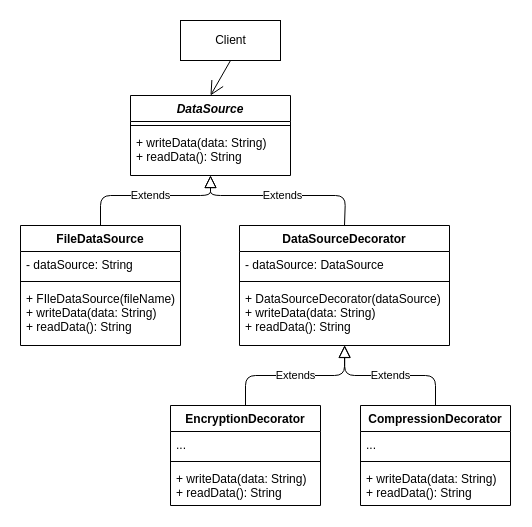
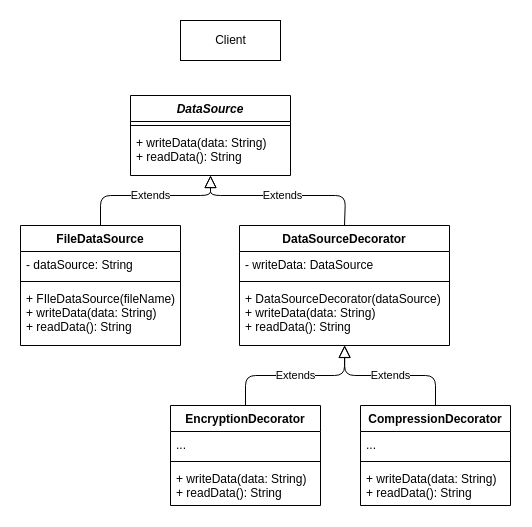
  <mxCell id="0" />
  <mxCell id="1" parent="0" />
  <mxCell id="2" value="DataSource" style="swimlane;fontStyle=3;align=center;verticalAlign=top;childLayout=stackLayout;horizontal=1;startSize=26;horizontalStack=0;resizeParent=1;resizeParentMax=0;resizeLast=0;collapsible=1;marginBottom=0;" vertex="1" parent="1"><mxGeometry x="130" y="95" width="160" height="80" as="geometry" /></mxCell>
  <mxCell id="3" value="" style="line;strokeWidth=1;fillColor=none;align=left;verticalAlign=middle;spacingTop=-1;spacingLeft=3;spacingRight=3;rotatable=0;labelPosition=right;points=[];portConstraint=eastwest;" vertex="1" parent="2"><mxGeometry y="26" width="160" height="8" as="geometry" /></mxCell>
  <mxCell id="4" value="+ writeData(data: String)&#10;+ readData(): String" style="text;strokeColor=none;fillColor=none;align=left;verticalAlign=top;spacingLeft=4;spacingRight=4;overflow=hidden;rotatable=0;points=[[0,0.5],[1,0.5]];portConstraint=eastwest;" vertex="1" parent="2"><mxGeometry y="34" width="160" height="46" as="geometry" /></mxCell>
  <mxCell id="5" value="FileDataSource" style="swimlane;fontStyle=1;align=center;verticalAlign=top;childLayout=stackLayout;horizontal=1;startSize=26;horizontalStack=0;resizeParent=1;resizeParentMax=0;resizeLast=0;collapsible=1;marginBottom=0;" vertex="1" parent="1"><mxGeometry x="20" y="225" width="160" height="120" as="geometry" /></mxCell>
  <mxCell id="6" value="- dataSource: String" style="text;strokeColor=none;fillColor=none;align=left;verticalAlign=top;spacingLeft=4;spacingRight=4;overflow=hidden;rotatable=0;points=[[0,0.5],[1,0.5]];portConstraint=eastwest;" vertex="1" parent="5"><mxGeometry y="26" width="160" height="26" as="geometry" /></mxCell>
  <mxCell id="7" value="" style="line;strokeWidth=1;fillColor=none;align=left;verticalAlign=middle;spacingTop=-1;spacingLeft=3;spacingRight=3;rotatable=0;labelPosition=right;points=[];portConstraint=eastwest;" vertex="1" parent="5"><mxGeometry y="52" width="160" height="8" as="geometry" /></mxCell>
  <mxCell id="8" value="+ FIleDataSource(fileName)&#10;+ writeData(data: String)&#10;+ readData(): String" style="text;strokeColor=none;fillColor=none;align=left;verticalAlign=top;spacingLeft=4;spacingRight=4;overflow=hidden;rotatable=0;points=[[0,0.5],[1,0.5]];portConstraint=eastwest;" vertex="1" parent="5"><mxGeometry y="60" width="160" height="60" as="geometry" /></mxCell>
  <mxCell id="9" value="DataSourceDecorator" style="swimlane;fontStyle=1;align=center;verticalAlign=top;childLayout=stackLayout;horizontal=1;startSize=26;horizontalStack=0;resizeParent=1;resizeParentMax=0;resizeLast=0;collapsible=1;marginBottom=0;" vertex="1" parent="1"><mxGeometry x="239" y="225" width="210" height="120" as="geometry" /></mxCell>
- <mxCell id="10" value="- dataSource: DataSource" style="text;strokeColor=none;fillColor=none;align=left;verticalAlign=top;spacingLeft=4;spacingRight=4;overflow=hidden;rotatable=0;points=[[0,0.5],[1,0.5]];portConstraint=eastwest;" vertex="1" parent="9"><mxGeometry y="26" width="210" height="26" as="geometry" /></mxCell>
+ <mxCell id="10" value="- writeData: DataSource" style="text;strokeColor=none;fillColor=none;align=left;verticalAlign=top;spacingLeft=4;spacingRight=4;overflow=hidden;rotatable=0;points=[[0,0.5],[1,0.5]];portConstraint=eastwest;" vertex="1" parent="9"><mxGeometry y="26" width="210" height="26" as="geometry" /></mxCell>
  <mxCell id="11" value="" style="line;strokeWidth=1;fillColor=none;align=left;verticalAlign=middle;spacingTop=-1;spacingLeft=3;spacingRight=3;rotatable=0;labelPosition=right;points=[];portConstraint=eastwest;" vertex="1" parent="9"><mxGeometry y="52" width="210" height="8" as="geometry" /></mxCell>
  <mxCell id="12" value="+ DataSourceDecorator(dataSource)&#10;+ writeData(data: String)&#10;+ readData(): String" style="text;strokeColor=none;fillColor=none;align=left;verticalAlign=top;spacingLeft=4;spacingRight=4;overflow=hidden;rotatable=0;points=[[0,0.5],[1,0.5]];portConstraint=eastwest;" vertex="1" parent="9"><mxGeometry y="60" width="210" height="60" as="geometry" /></mxCell>
  <mxCell id="13" value="Extends" style="endArrow=block;endSize=10;endFill=0;html=1;exitX=0.5;exitY=0;exitDx=0;exitDy=0;entryX=0.5;entryY=1;entryDx=0;entryDy=0;entryPerimeter=0;" edge="1" parent="1" source="5" target="4"><mxGeometry width="160" relative="1" as="geometry"><mxPoint x="130" y="275" as="sourcePoint" /><mxPoint x="210" y="175" as="targetPoint" /><Array as="points"><mxPoint x="100" y="195" /><mxPoint x="210" y="195" /></Array></mxGeometry></mxCell>
  <mxCell id="14" value="Extends" style="endArrow=block;endSize=10;endFill=0;html=1;exitX=0.5;exitY=0;exitDx=0;exitDy=0;" edge="1" parent="1" source="9"><mxGeometry width="160" relative="1" as="geometry"><mxPoint x="200" y="225" as="sourcePoint" /><mxPoint x="210" y="175" as="targetPoint" /><Array as="points"><mxPoint x="345" y="195" /><mxPoint x="210" y="195" /></Array></mxGeometry></mxCell>
  <mxCell id="15" value="EncryptionDecorator" style="swimlane;fontStyle=1;align=center;verticalAlign=top;childLayout=stackLayout;horizontal=1;startSize=26;horizontalStack=0;resizeParent=1;resizeParentMax=0;resizeLast=0;collapsible=1;marginBottom=0;" vertex="1" parent="1"><mxGeometry x="170" y="405" width="150" height="100" as="geometry" /></mxCell>
  <mxCell id="16" value="..." style="text;strokeColor=none;fillColor=none;align=left;verticalAlign=top;spacingLeft=4;spacingRight=4;overflow=hidden;rotatable=0;points=[[0,0.5],[1,0.5]];portConstraint=eastwest;" vertex="1" parent="15"><mxGeometry y="26" width="150" height="26" as="geometry" /></mxCell>
  <mxCell id="17" value="" style="line;strokeWidth=1;fillColor=none;align=left;verticalAlign=middle;spacingTop=-1;spacingLeft=3;spacingRight=3;rotatable=0;labelPosition=right;points=[];portConstraint=eastwest;" vertex="1" parent="15"><mxGeometry y="52" width="150" height="8" as="geometry" /></mxCell>
  <mxCell id="18" value="+ writeData(data: String)&#10;+ readData(): String" style="text;strokeColor=none;fillColor=none;align=left;verticalAlign=top;spacingLeft=4;spacingRight=4;overflow=hidden;rotatable=0;points=[[0,0.5],[1,0.5]];portConstraint=eastwest;" vertex="1" parent="15"><mxGeometry y="60" width="150" height="40" as="geometry" /></mxCell>
  <mxCell id="19" value="CompressionDecorator" style="swimlane;fontStyle=1;align=center;verticalAlign=top;childLayout=stackLayout;horizontal=1;startSize=26;horizontalStack=0;resizeParent=1;resizeParentMax=0;resizeLast=0;collapsible=1;marginBottom=0;" vertex="1" parent="1"><mxGeometry x="360" y="405" width="150" height="100" as="geometry" /></mxCell>
  <mxCell id="20" value="..." style="text;strokeColor=none;fillColor=none;align=left;verticalAlign=top;spacingLeft=4;spacingRight=4;overflow=hidden;rotatable=0;points=[[0,0.5],[1,0.5]];portConstraint=eastwest;" vertex="1" parent="19"><mxGeometry y="26" width="150" height="26" as="geometry" /></mxCell>
  <mxCell id="21" value="" style="line;strokeWidth=1;fillColor=none;align=left;verticalAlign=middle;spacingTop=-1;spacingLeft=3;spacingRight=3;rotatable=0;labelPosition=right;points=[];portConstraint=eastwest;" vertex="1" parent="19"><mxGeometry y="52" width="150" height="8" as="geometry" /></mxCell>
  <mxCell id="22" value="+ writeData(data: String)&#10;+ readData(): String" style="text;strokeColor=none;fillColor=none;align=left;verticalAlign=top;spacingLeft=4;spacingRight=4;overflow=hidden;rotatable=0;points=[[0,0.5],[1,0.5]];portConstraint=eastwest;" vertex="1" parent="19"><mxGeometry y="60" width="150" height="40" as="geometry" /></mxCell>
  <mxCell id="23" value="Extends" style="endArrow=block;endSize=10;endFill=0;html=1;edgeStyle=orthogonalEdgeStyle;entryX=0.5;entryY=1;entryDx=0;entryDy=0;entryPerimeter=0;exitX=0.5;exitY=0;exitDx=0;exitDy=0;" edge="1" parent="1" source="15" target="12"><mxGeometry width="160" relative="1" as="geometry"><mxPoint x="160" y="405" as="sourcePoint" /><mxPoint x="320" y="405" as="targetPoint" /></mxGeometry></mxCell>
  <mxCell id="24" value="Extends" style="endArrow=block;endSize=10;endFill=0;html=1;exitX=0.5;exitY=0;exitDx=0;exitDy=0;edgeStyle=orthogonalEdgeStyle;entryX=0.501;entryY=0.997;entryDx=0;entryDy=0;entryPerimeter=0;" edge="1" parent="1" source="19" target="12"><mxGeometry width="160" relative="1" as="geometry"><mxPoint x="160" y="405" as="sourcePoint" /><mxPoint x="344" y="346" as="targetPoint" /></mxGeometry></mxCell>
  <mxCell id="25" value="Client" style="html=1;" vertex="1" parent="1"><mxGeometry x="180" y="20" width="100" height="40" as="geometry" /></mxCell>
- <mxCell id="26" value="" style="endArrow=open;endFill=1;endSize=12;html=1;exitX=0.5;exitY=1;exitDx=0;exitDy=0;entryX=0.5;entryY=0;entryDx=0;entryDy=0;" edge="1" parent="1" source="25" target="2"><mxGeometry width="160" relative="1" as="geometry"><mxPoint x="80" y="155" as="sourcePoint" /><mxPoint x="240" y="155" as="targetPoint" /></mxGeometry></mxCell>
